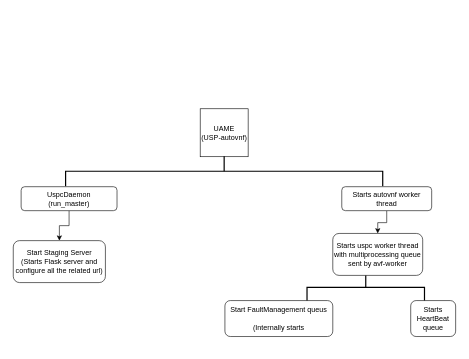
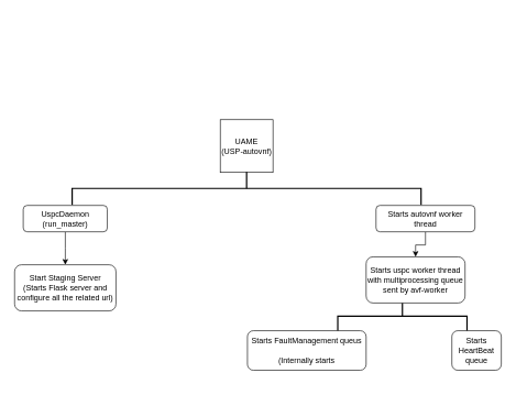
  <mxCell id="0" />
  <mxCell id="1" parent="0" />
  <mxCell id="2" value="&lt;div&gt;UAME&lt;/div&gt;&lt;div&gt;(USP-autovnf)&lt;br&gt;&lt;/div&gt;" style="whiteSpace=wrap;html=1;aspect=fixed;" parent="1" vertex="1"><mxGeometry x="332.75" width="80" height="80" as="geometry" y="181" /></mxCell>
  <mxCell id="3" value="" style="strokeWidth=2;html=1;shape=mxgraph.flowchart.annotation_2;align=left;labelPosition=right;pointerEvents=1;rotation=90;" parent="1" vertex="1"><mxGeometry x="347.75" y="20.69" width="50" height="529.13" as="geometry" /></mxCell>
  <mxCell id="4" value="" style="strokeWidth=2;html=1;shape=mxgraph.flowchart.annotation_2;align=left;labelPosition=right;pointerEvents=1;rotation=90;" parent="1" vertex="1"><mxGeometry x="584" y="381" width="50" height="196" as="geometry" /></mxCell>
  <mxCell id="5" value="" style="edgeStyle=orthogonalEdgeStyle;rounded=0;orthogonalLoop=1;jettySize=auto;html=1;" edge="1" parent="1" source="6" target="7"><mxGeometry relative="1" as="geometry" /></mxCell>
- <mxCell id="6" value="&lt;div&gt;UspcDaemon&lt;/div&gt;&lt;div&gt;(run_master)&lt;br&gt;&lt;/div&gt;" style="rounded=1;whiteSpace=wrap;html=1;" parent="1" vertex="1"><mxGeometry x="34" y="311" width="160" height="40" as="geometry" /></mxCell>
+ <mxCell id="6" value="&lt;div&gt;UspcDaemon&lt;/div&gt;&lt;div&gt;(run_master)&lt;br&gt;&lt;/div&gt;" style="rounded=1;whiteSpace=wrap;html=1;" parent="1" vertex="1"><mxGeometry x="34" y="311" width="127.5" height="40" as="geometry" /></mxCell>
  <mxCell id="7" value="&lt;div&gt;Start Staging Server&lt;/div&gt;&lt;div&gt;(Starts Flask server and configure all the related url)&lt;br&gt;&lt;/div&gt;" style="rounded=1;whiteSpace=wrap;html=1;" parent="1" vertex="1"><mxGeometry x="20.88" y="401" width="153.75" height="70" as="geometry" /></mxCell>
  <mxCell id="8" value="" style="edgeStyle=orthogonalEdgeStyle;rounded=0;orthogonalLoop=1;jettySize=auto;html=1;" parent="1" source="9" target="10" edge="1"><mxGeometry relative="1" as="geometry" /></mxCell>
  <mxCell id="9" value="Starts autovnf worker thread" style="rounded=1;whiteSpace=wrap;html=1;" parent="1" vertex="1"><mxGeometry x="569" y="311" width="150" height="40" as="geometry" /></mxCell>
  <mxCell id="10" value="&lt;div&gt;Starts uspc worker thread with multiprocessing queue&lt;/div&gt;&lt;div&gt;sent by avf-worker&lt;/div&gt;" style="rounded=1;whiteSpace=wrap;html=1;" parent="1" vertex="1"><mxGeometry x="554" y="389" width="150" height="70" as="geometry" /></mxCell>
- <mxCell id="11" value="&lt;div&gt;Start FaultManagement queus&lt;/div&gt;&lt;div&gt;&lt;br&gt;&lt;/div&gt;&lt;div&gt;(Internally starts &lt;br&gt;&lt;/div&gt;" style="rounded=1;whiteSpace=wrap;html=1;" vertex="1" parent="1"><mxGeometry x="374" y="501" width="180" height="60" as="geometry" /></mxCell>
+ <mxCell id="11" value="&lt;div&gt;Starts FaultManagement queus&lt;/div&gt;&lt;div&gt;&lt;br&gt;&lt;/div&gt;&lt;div&gt;(Internally starts &lt;br&gt;&lt;/div&gt;" style="rounded=1;whiteSpace=wrap;html=1;" vertex="1" parent="1"><mxGeometry x="374" y="501" width="180" height="60" as="geometry" /></mxCell>
  <mxCell id="12" value="&lt;div&gt;Starts HeartBeat queue&lt;/div&gt;" style="rounded=1;whiteSpace=wrap;html=1;" vertex="1" parent="1"><mxGeometry x="684" y="501" width="75" height="60" as="geometry" /></mxCell>
